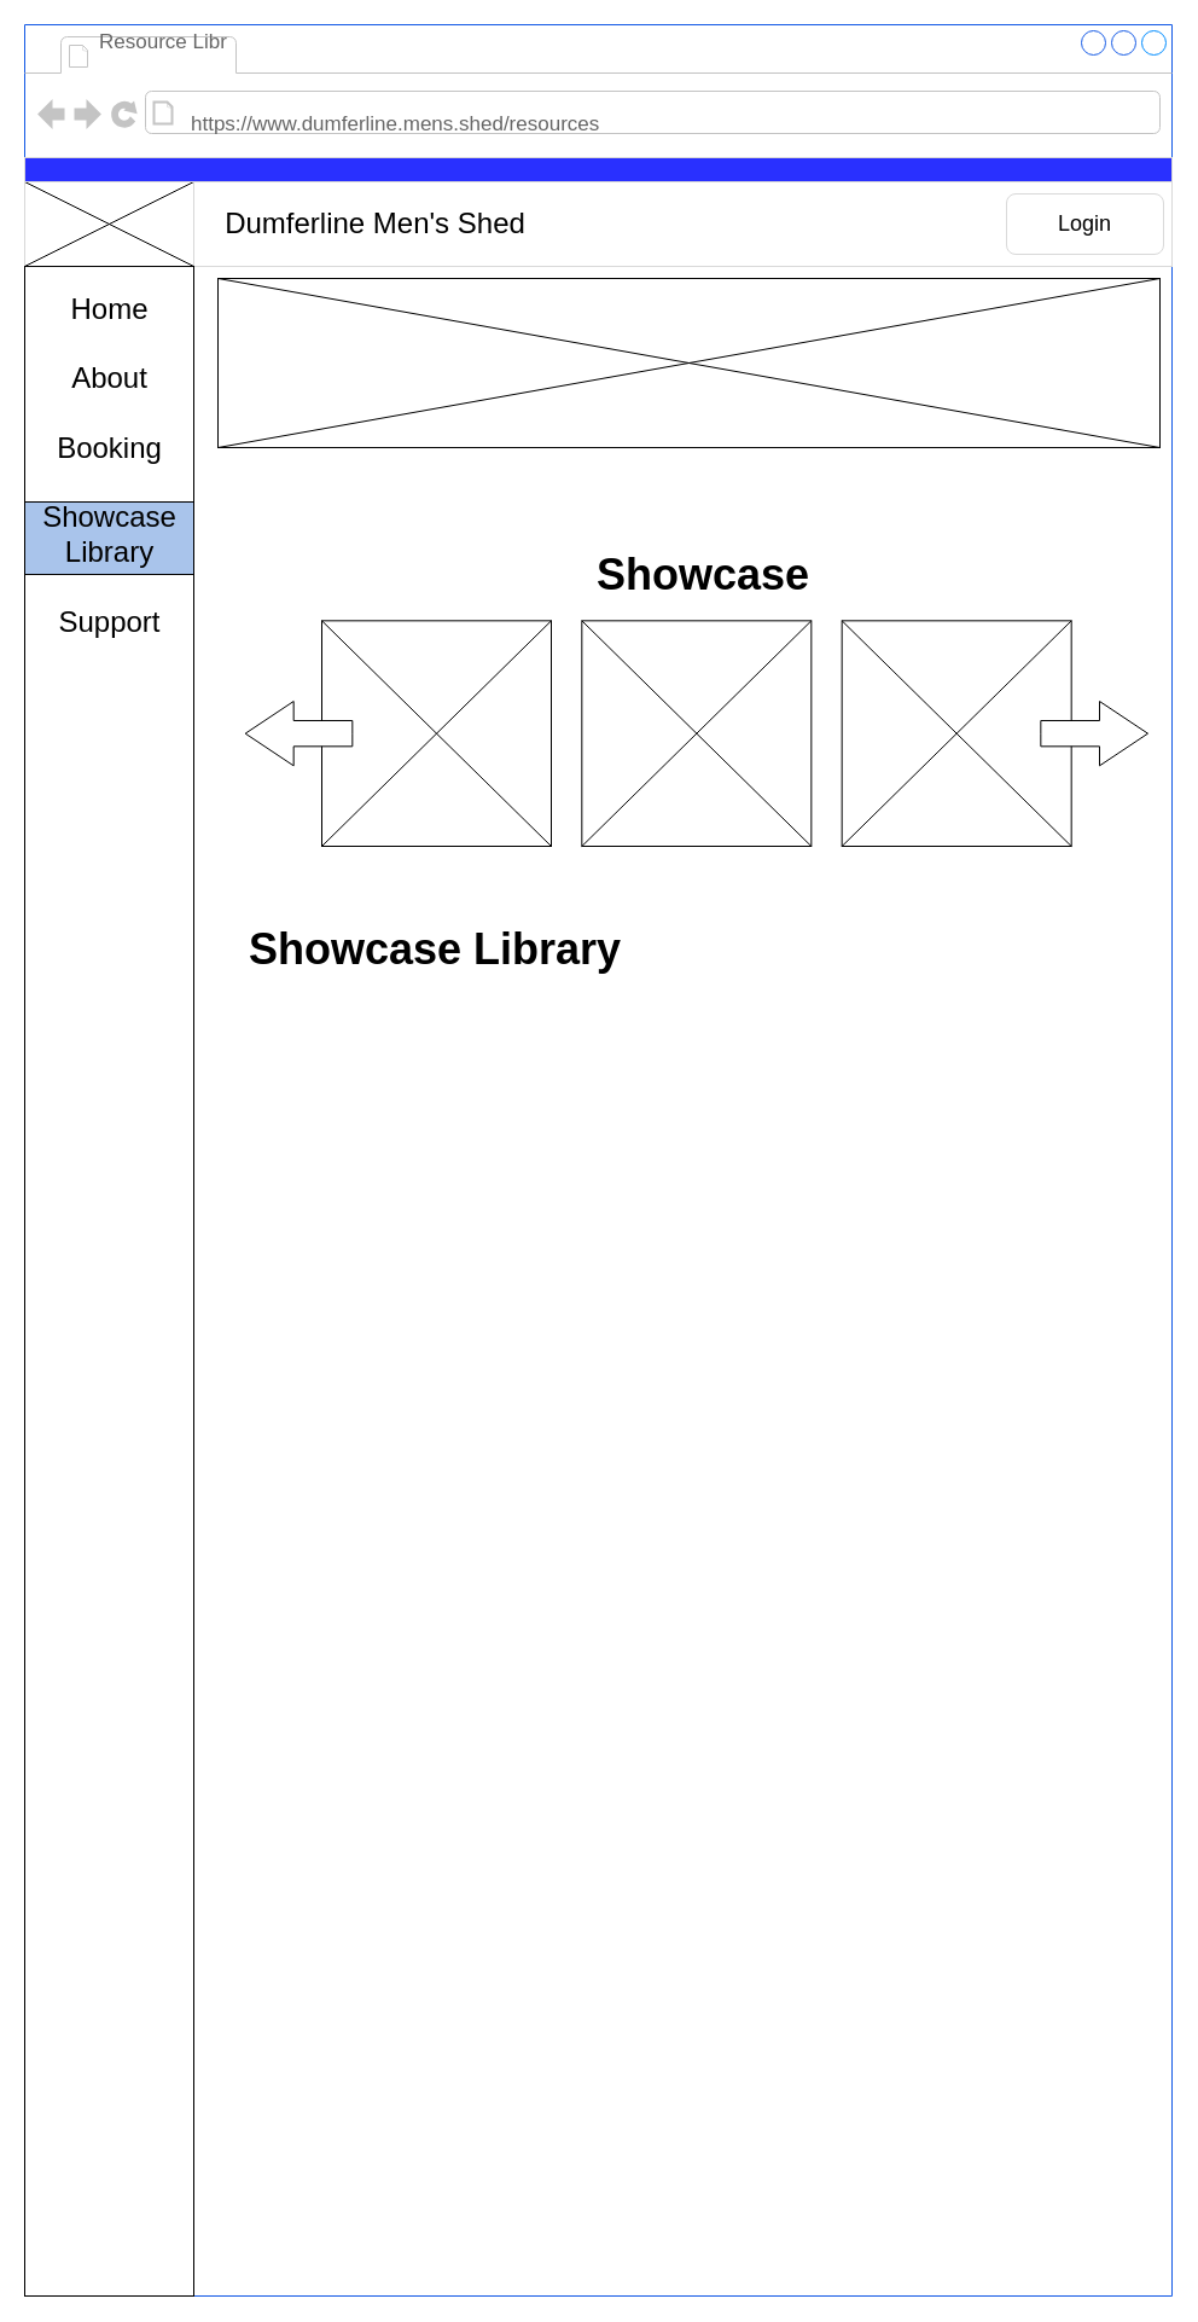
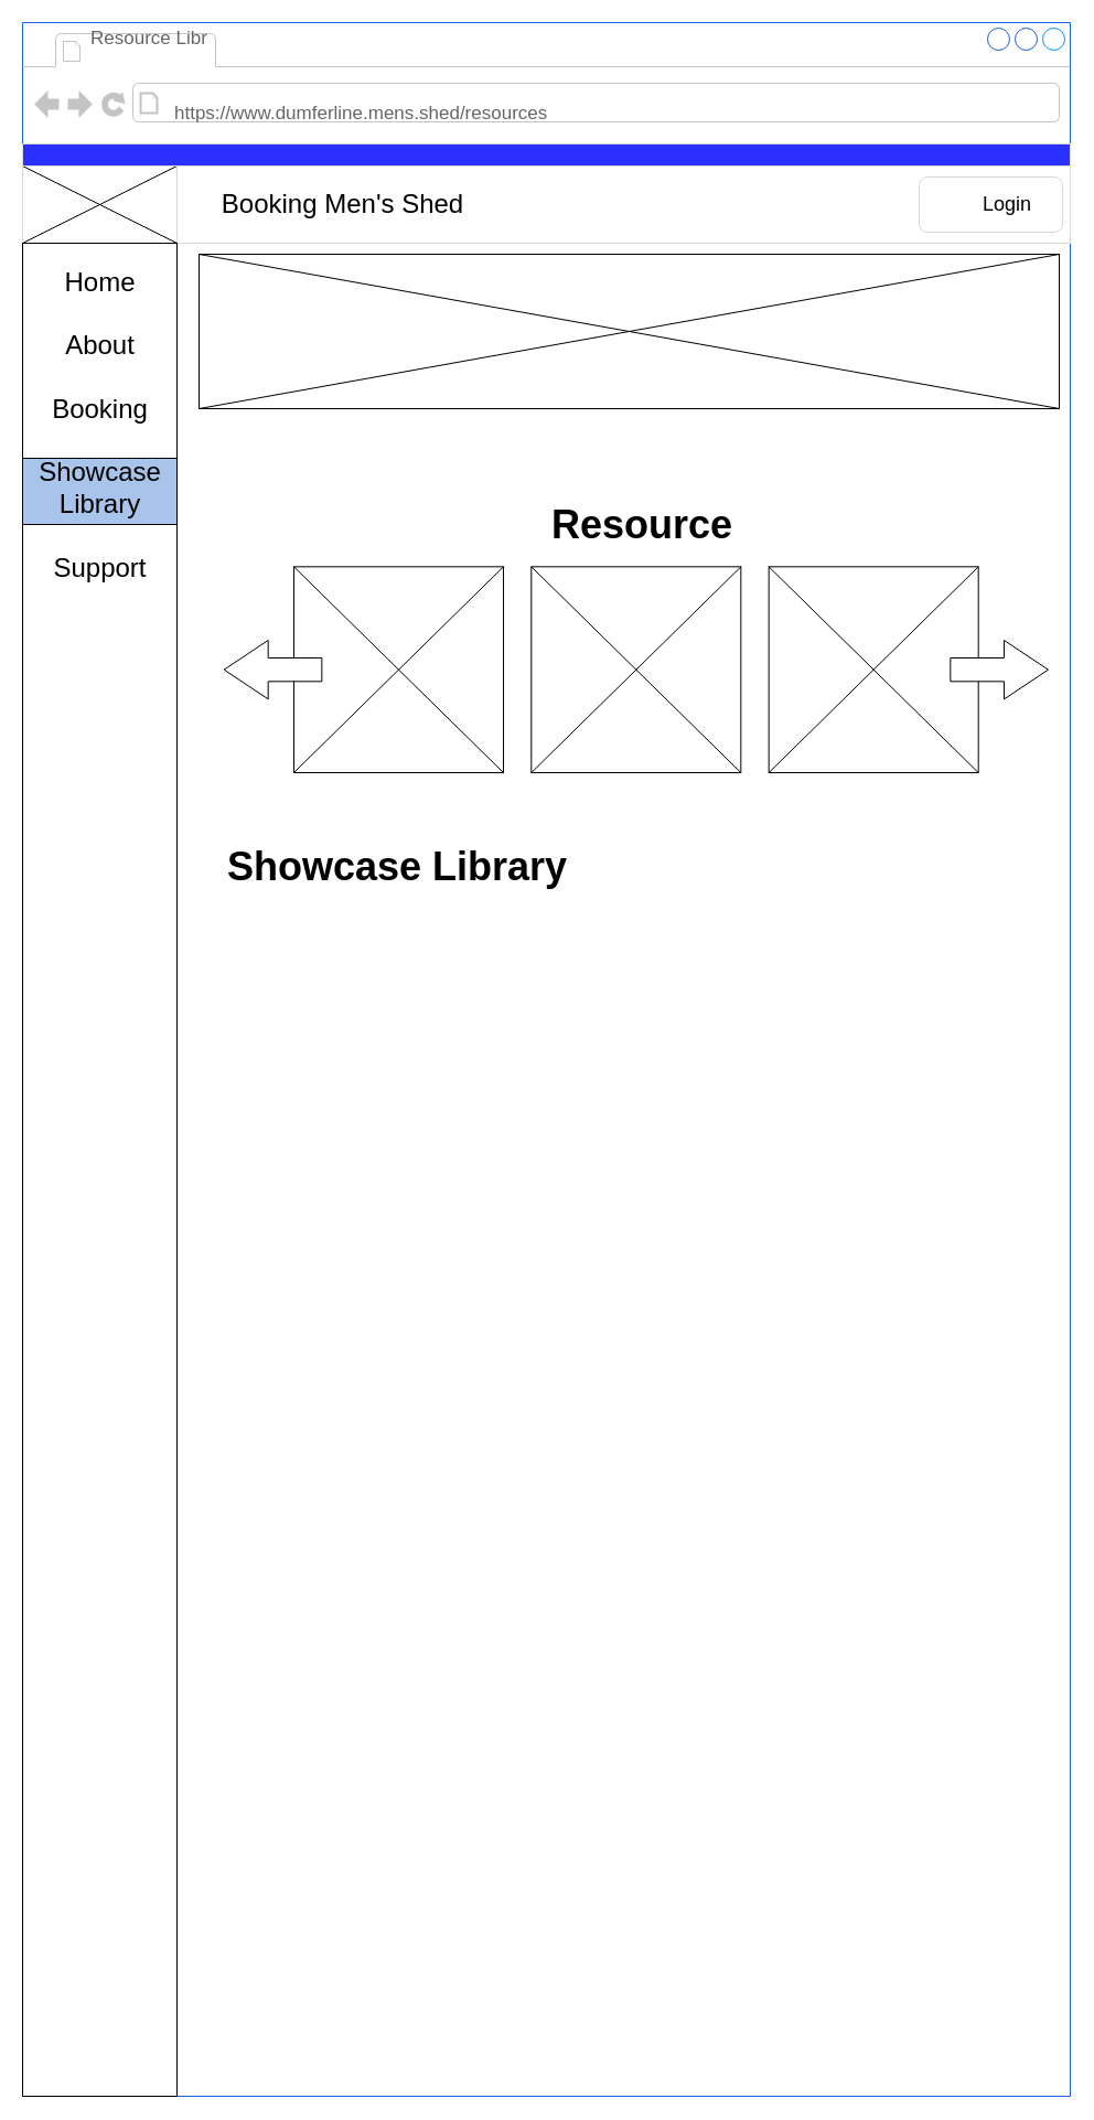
  <mxCell id="0" />
  <mxCell id="1" parent="0" />
  <mxCell id="2" value="" style="strokeWidth=1;shadow=0;dashed=0;align=center;html=1;shape=mxgraph.mockup.containers.browserWindow;rSize=0;strokeColor=#175CE6;strokeColor2=#008cff;strokeColor3=#c4c4c4;mainText=,;recursiveResize=0;fillColor=#FFFFFF;" vertex="1" parent="1"><mxGeometry x="20" y="20" width="950" height="1880" as="geometry" /></mxCell>
  <mxCell id="3" value="Resource Libr&amp;nbsp;" style="strokeWidth=1;shadow=0;dashed=0;align=center;html=1;shape=mxgraph.mockup.containers.anchor;fontSize=17;fontColor=#666666;align=left;" vertex="1" parent="2"><mxGeometry x="60" y="2" width="110" height="26" as="geometry" /></mxCell>
  <mxCell id="4" value="https://www.dumferline.mens.shed/resources" style="strokeWidth=1;shadow=0;dashed=0;align=center;html=1;shape=mxgraph.mockup.containers.anchor;rSize=0;fontSize=17;fontColor=#666666;align=left;" vertex="1" parent="2"><mxGeometry x="136" y="70" width="250" height="26" as="geometry" /></mxCell>
  <mxCell id="5" value="" style="rounded=0;whiteSpace=wrap;html=1;strokeColor=#D9D9D9;" vertex="1" parent="2"><mxGeometry y="130" width="950" height="70" as="geometry" /></mxCell>
  <mxCell id="6" value="" style="rounded=0;whiteSpace=wrap;html=1;strokeColor=#D9D9D9;" vertex="1" parent="2"><mxGeometry y="130" width="140" height="70" as="geometry" /></mxCell>
- <mxCell id="7" value="&lt;font style=&quot;font-size: 24px;&quot;&gt;Dumferline Men's Shed&lt;/font&gt;" style="text;html=1;strokeColor=none;fillColor=none;align=center;verticalAlign=middle;whiteSpace=wrap;rounded=0;" vertex="1" parent="2"><mxGeometry x="76.5" y="135" width="427" height="60" as="geometry" /></mxCell>
+ <mxCell id="7" value="&lt;font style=&quot;font-size: 24px;&quot;&gt;Booking Men's Shed&lt;/font&gt;" style="text;html=1;strokeColor=none;fillColor=none;align=center;verticalAlign=middle;whiteSpace=wrap;rounded=0;" vertex="1" parent="2"><mxGeometry x="76.5" y="135" width="427" height="60" as="geometry" /></mxCell>
  <mxCell id="8" value="" style="endArrow=none;html=1;rounded=0;fontSize=48;exitX=0;exitY=0;exitDx=0;exitDy=0;entryX=1;entryY=1;entryDx=0;entryDy=0;" edge="1" parent="2" source="6" target="6"><mxGeometry width="50" height="50" relative="1" as="geometry"><mxPoint x="470" y="390" as="sourcePoint" /><mxPoint x="520" y="340" as="targetPoint" /></mxGeometry></mxCell>
  <mxCell id="9" value="" style="endArrow=none;html=1;rounded=0;fontSize=48;exitX=0;exitY=1;exitDx=0;exitDy=0;entryX=1;entryY=0;entryDx=0;entryDy=0;" edge="1" parent="2" source="6" target="6"><mxGeometry width="50" height="50" relative="1" as="geometry"><mxPoint x="470" y="390" as="sourcePoint" /><mxPoint x="520" y="340" as="targetPoint" /></mxGeometry></mxCell>
  <mxCell id="10" value="" style="rounded=1;whiteSpace=wrap;html=1;strokeColor=#D9D9D9;fontSize=48;" vertex="1" parent="2"><mxGeometry x="813" y="140" width="130" height="50" as="geometry" /></mxCell>
  <mxCell id="11" style="edgeStyle=orthogonalEdgeStyle;rounded=0;orthogonalLoop=1;jettySize=auto;html=1;exitX=0.5;exitY=1;exitDx=0;exitDy=0;fontSize=24;" edge="1" parent="2"><mxGeometry relative="1" as="geometry"><mxPoint x="878" y="170" as="sourcePoint" /><mxPoint x="878" y="170" as="targetPoint" /></mxGeometry></mxCell>
  <mxCell id="12" value="" style="rounded=0;whiteSpace=wrap;html=1;strokeColor=#D9D9D9;fontSize=36;fillColor=#2930FF;" vertex="1" parent="2"><mxGeometry y="110" width="950" height="20" as="geometry" /></mxCell>
- <mxCell id="13" value="Login" style="text;html=1;strokeColor=none;fillColor=none;align=center;verticalAlign=middle;whiteSpace=wrap;rounded=0;fontSize=18;" vertex="1" parent="2"><mxGeometry x="838" y="150" width="80" height="30" as="geometry" /></mxCell>
+ <mxCell id="13" value="Login" style="text;html=1;strokeColor=none;fillColor=none;align=center;verticalAlign=middle;whiteSpace=wrap;rounded=0;fontSize=18;" vertex="1" parent="2"><mxGeometry x="853" y="150" width="80" height="30" as="geometry" /></mxCell>
  <mxCell id="14" value="" style="rounded=0;whiteSpace=wrap;html=1;" vertex="1" parent="2"><mxGeometry x="160" y="210" width="780" height="140" as="geometry" /></mxCell>
  <mxCell id="15" value="" style="endArrow=none;html=1;rounded=0;exitX=0;exitY=0;exitDx=0;exitDy=0;entryX=1;entryY=1;entryDx=0;entryDy=0;" edge="1" parent="2" source="14" target="14"><mxGeometry width="50" height="50" relative="1" as="geometry"><mxPoint x="523" y="390" as="sourcePoint" /><mxPoint x="573" y="340" as="targetPoint" /></mxGeometry></mxCell>
  <mxCell id="16" value="" style="endArrow=none;html=1;rounded=0;exitX=0;exitY=1;exitDx=0;exitDy=0;entryX=1;entryY=0;entryDx=0;entryDy=0;" edge="1" parent="2" source="14" target="14"><mxGeometry width="50" height="50" relative="1" as="geometry"><mxPoint x="523" y="390" as="sourcePoint" /><mxPoint x="573" y="340" as="targetPoint" /></mxGeometry></mxCell>
  <mxCell id="17" value="&lt;font style=&quot;font-size: 36px;&quot;&gt;&lt;b&gt;Showcase Library&lt;/b&gt;&lt;/font&gt;" style="text;html=1;strokeColor=none;fillColor=none;align=center;verticalAlign=middle;whiteSpace=wrap;rounded=0;fontSize=18;" vertex="1" parent="2"><mxGeometry x="155" y="750" width="370" height="30" as="geometry" /></mxCell>
  <mxCell id="18" value="" style="rounded=0;whiteSpace=wrap;html=1;" vertex="1" parent="2"><mxGeometry y="200" width="140" height="1680" as="geometry" /></mxCell>
  <mxCell id="19" value="" style="rounded=0;whiteSpace=wrap;html=1;fontSize=24;fillColor=#A9C4EB;" vertex="1" parent="2"><mxGeometry y="395" width="140" height="60" as="geometry" /></mxCell>
  <mxCell id="20" value="&lt;font style=&quot;font-size: 24px;&quot;&gt;Home&lt;br&gt;&lt;br&gt;About&lt;br&gt;&lt;br&gt;Booking&lt;br&gt;&lt;br&gt;Showcase Library&lt;br&gt;&lt;br&gt;Support&lt;/font&gt;" style="text;html=1;strokeColor=none;fillColor=none;align=center;verticalAlign=middle;whiteSpace=wrap;rounded=0;" vertex="1" parent="2"><mxGeometry x="8.5" y="210" width="123" height="310" as="geometry" /></mxCell>
  <mxCell id="21" value="" style="group" vertex="1" connectable="0" parent="2"><mxGeometry x="170" y="440" width="760" height="240" as="geometry" /></mxCell>
- <mxCell id="22" value="&lt;font style=&quot;font-size: 36px;&quot;&gt;&lt;b style=&quot;&quot;&gt;Showcase&lt;/b&gt;&lt;/font&gt;" style="text;html=1;strokeColor=none;fillColor=none;align=center;verticalAlign=middle;whiteSpace=wrap;rounded=0;fontSize=18;fontColor=#000000;" vertex="1" parent="21"><mxGeometry x="304" y="-10" width="176" height="50" as="geometry" /></mxCell>
+ <mxCell id="22" value="&lt;font style=&quot;font-size: 36px;&quot;&gt;&lt;b style=&quot;&quot;&gt;Resource&lt;/b&gt;&lt;/font&gt;" style="text;html=1;strokeColor=none;fillColor=none;align=center;verticalAlign=middle;whiteSpace=wrap;rounded=0;fontSize=18;fontColor=#000000;" vertex="1" parent="21"><mxGeometry x="304" y="-10" width="176" height="50" as="geometry" /></mxCell>
  <mxCell id="23" value="" style="group" connectable="0" vertex="1" parent="21"><mxGeometry x="63.333" y="53.333" width="190" height="186.667" as="geometry" /></mxCell>
  <mxCell id="24" value="" style="group" connectable="0" vertex="1" parent="23"><mxGeometry width="190" height="186.667" as="geometry" /></mxCell>
  <mxCell id="25" value="" style="rounded=0;whiteSpace=wrap;html=1;" vertex="1" parent="24"><mxGeometry x="12.667" width="190" height="186.667" as="geometry" /></mxCell>
  <mxCell id="26" value="" style="endArrow=none;html=1;rounded=0;entryX=0;entryY=0;entryDx=0;entryDy=0;exitX=1;exitY=1;exitDx=0;exitDy=0;" edge="1" parent="24" source="25" target="25"><mxGeometry width="50" height="50" relative="1" as="geometry"><mxPoint x="1330" y="958.788" as="sourcePoint" /><mxPoint x="1520" y="789.091" as="targetPoint" /></mxGeometry></mxCell>
  <mxCell id="27" value="" style="endArrow=none;html=1;rounded=0;exitX=0;exitY=1;exitDx=0;exitDy=0;entryX=1;entryY=0;entryDx=0;entryDy=0;" edge="1" parent="24" source="25" target="25"><mxGeometry width="50" height="50" relative="1" as="geometry"><mxPoint x="-228" y="144.242" as="sourcePoint" /><mxPoint x="-76" y="1.697" as="targetPoint" /><Array as="points" /></mxGeometry></mxCell>
  <mxCell id="28" value="" style="html=1;shadow=0;dashed=0;align=center;verticalAlign=middle;shape=mxgraph.arrows2.arrow;dy=0.6;dx=40;flipH=1;notch=0;fontSize=17;" vertex="1" parent="24"><mxGeometry x="-50.667" y="66.667" width="88.667" height="53.333" as="geometry" /></mxCell>
  <mxCell id="29" value="" style="group" connectable="0" vertex="1" parent="21"><mxGeometry x="291.333" y="53.333" width="190" height="186.667" as="geometry" /></mxCell>
  <mxCell id="30" value="" style="group" connectable="0" vertex="1" parent="29"><mxGeometry width="190" height="186.667" as="geometry" /></mxCell>
  <mxCell id="31" value="" style="rounded=0;whiteSpace=wrap;html=1;" vertex="1" parent="30"><mxGeometry width="190" height="186.667" as="geometry" /></mxCell>
  <mxCell id="32" value="" style="endArrow=none;html=1;rounded=0;entryX=0;entryY=0;entryDx=0;entryDy=0;exitX=1;exitY=1;exitDx=0;exitDy=0;" edge="1" parent="30" source="31" target="31"><mxGeometry width="50" height="50" relative="1" as="geometry"><mxPoint x="1330" y="958.788" as="sourcePoint" /><mxPoint x="1520" y="789.091" as="targetPoint" /></mxGeometry></mxCell>
  <mxCell id="33" value="" style="endArrow=none;html=1;rounded=0;exitX=0;exitY=1;exitDx=0;exitDy=0;entryX=1;entryY=0;entryDx=0;entryDy=0;" edge="1" parent="30" source="31" target="31"><mxGeometry width="50" height="50" relative="1" as="geometry"><mxPoint x="-228" y="144.242" as="sourcePoint" /><mxPoint x="-76" y="1.697" as="targetPoint" /><Array as="points" /></mxGeometry></mxCell>
  <mxCell id="34" value="" style="group" connectable="0" vertex="1" parent="21"><mxGeometry x="506.667" y="53.333" width="190" height="186.667" as="geometry" /></mxCell>
  <mxCell id="35" value="" style="group" connectable="0" vertex="1" parent="34"><mxGeometry width="190" height="186.667" as="geometry" /></mxCell>
  <mxCell id="36" value="" style="rounded=0;whiteSpace=wrap;html=1;" vertex="1" parent="35"><mxGeometry width="190" height="186.667" as="geometry" /></mxCell>
  <mxCell id="37" value="" style="endArrow=none;html=1;rounded=0;entryX=0;entryY=0;entryDx=0;entryDy=0;exitX=1;exitY=1;exitDx=0;exitDy=0;" edge="1" parent="35" source="36" target="36"><mxGeometry width="50" height="50" relative="1" as="geometry"><mxPoint x="1330" y="958.788" as="sourcePoint" /><mxPoint x="1520" y="789.091" as="targetPoint" /></mxGeometry></mxCell>
  <mxCell id="38" value="" style="endArrow=none;html=1;rounded=0;exitX=0;exitY=1;exitDx=0;exitDy=0;entryX=1;entryY=0;entryDx=0;entryDy=0;" edge="1" parent="35" source="36" target="36"><mxGeometry width="50" height="50" relative="1" as="geometry"><mxPoint x="-228" y="144.242" as="sourcePoint" /><mxPoint x="-76" y="1.697" as="targetPoint" /><Array as="points" /></mxGeometry></mxCell>
  <mxCell id="39" value="" style="html=1;shadow=0;dashed=0;align=center;verticalAlign=middle;shape=mxgraph.arrows2.arrow;dy=0.6;dx=40;flipH=1;notch=0;fontSize=17;direction=west;" vertex="1" parent="21"><mxGeometry x="671.333" y="120" width="88.667" height="53.333" as="geometry" /></mxCell>
